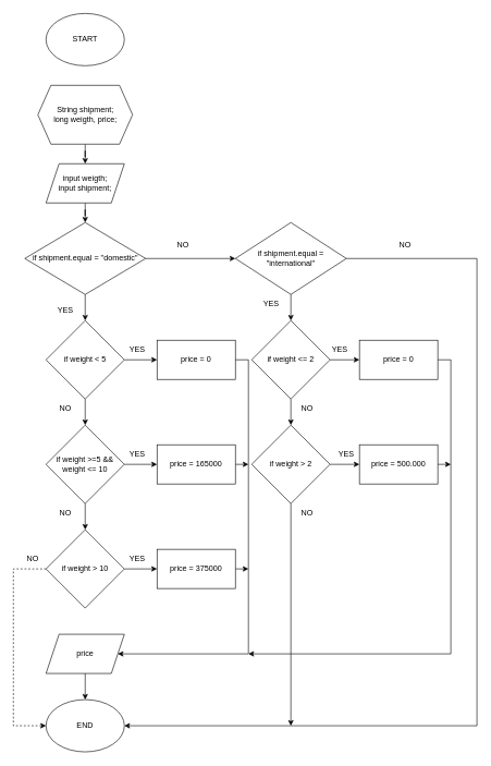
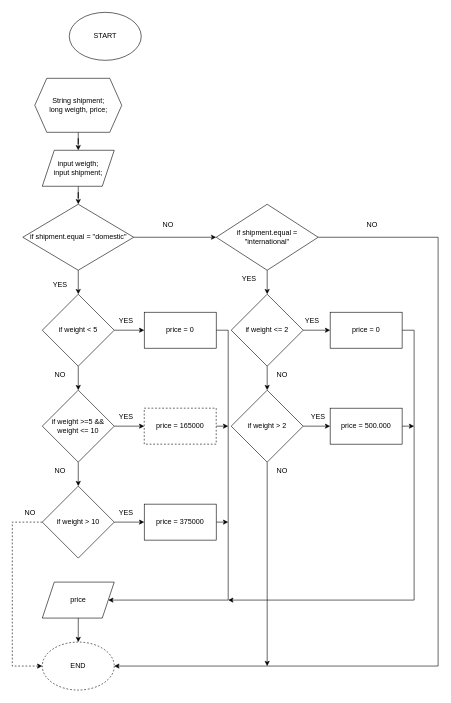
  <mxCell id="0" />
  <mxCell id="1" parent="0" />
- <mxCell id="2" value="START" style="ellipse;whiteSpace=wrap;html=1;" parent="1" vertex="1"><mxGeometry x="70" y="20" width="120" height="80" as="geometry" /></mxCell>
+ <mxCell id="2" value="START" style="ellipse;whiteSpace=wrap;html=1;" parent="1" vertex="1"><mxGeometry x="115" y="20" width="120" height="80" as="geometry" /></mxCell>
  <mxCell id="3" value="" style="edgeStyle=orthogonalEdgeStyle;rounded=0;orthogonalLoop=1;jettySize=auto;html=1;" parent="1" source="4" target="6" edge="1"><mxGeometry relative="1" as="geometry" /></mxCell>
  <mxCell id="4" value="String shipment;&lt;br&gt;long weigth, price;" style="shape=hexagon;perimeter=hexagonPerimeter2;whiteSpace=wrap;html=1;fixedSize=1;" parent="1" vertex="1"><mxGeometry x="57.5" y="130" width="145" height="90" as="geometry" /></mxCell>
  <mxCell id="5" value="" style="edgeStyle=orthogonalEdgeStyle;rounded=0;orthogonalLoop=1;jettySize=auto;html=1;" parent="1" source="6" target="9" edge="1"><mxGeometry relative="1" as="geometry" /></mxCell>
  <mxCell id="6" value="input weigth;&lt;br&gt;input shipment;" style="shape=parallelogram;perimeter=parallelogramPerimeter;whiteSpace=wrap;html=1;fixedSize=1;" parent="1" vertex="1"><mxGeometry x="70" y="250" width="120" height="60" as="geometry" /></mxCell>
  <mxCell id="7" style="edgeStyle=orthogonalEdgeStyle;rounded=0;orthogonalLoop=1;jettySize=auto;html=1;entryX=0;entryY=0.5;entryDx=0;entryDy=0;" parent="1" source="9" target="12" edge="1"><mxGeometry relative="1" as="geometry" /></mxCell>
  <mxCell id="8" style="edgeStyle=orthogonalEdgeStyle;rounded=0;orthogonalLoop=1;jettySize=auto;html=1;entryX=0.5;entryY=0;entryDx=0;entryDy=0;" parent="1" source="9" target="15" edge="1"><mxGeometry relative="1" as="geometry" /></mxCell>
  <mxCell id="9" value="if shipment.equal = &quot;domestic&quot;" style="rhombus;whiteSpace=wrap;html=1;" parent="1" vertex="1"><mxGeometry x="37.5" y="340" width="185" height="110" as="geometry" /></mxCell>
  <mxCell id="10" value="" style="edgeStyle=orthogonalEdgeStyle;rounded=0;orthogonalLoop=1;jettySize=auto;html=1;" parent="1" source="12" target="30" edge="1"><mxGeometry relative="1" as="geometry" /></mxCell>
  <mxCell id="11" style="edgeStyle=orthogonalEdgeStyle;rounded=0;orthogonalLoop=1;jettySize=auto;html=1;entryX=1;entryY=0.5;entryDx=0;entryDy=0;" parent="1" source="12" target="40" edge="1"><mxGeometry relative="1" as="geometry"><mxPoint x="445" y="1000" as="targetPoint" /><Array as="points"><mxPoint x="730" y="395" /><mxPoint x="730" y="1110" /></Array></mxGeometry></mxCell>
  <mxCell id="12" value="if shipment.equal = &quot;international&quot;" style="rhombus;whiteSpace=wrap;html=1;" parent="1" vertex="1"><mxGeometry x="360" y="340" width="170" height="110" as="geometry" /></mxCell>
  <mxCell id="13" value="" style="edgeStyle=orthogonalEdgeStyle;rounded=0;orthogonalLoop=1;jettySize=auto;html=1;" parent="1" source="15" target="17" edge="1"><mxGeometry relative="1" as="geometry" /></mxCell>
  <mxCell id="14" value="" style="edgeStyle=orthogonalEdgeStyle;rounded=0;orthogonalLoop=1;jettySize=auto;html=1;" parent="1" source="15" target="20" edge="1"><mxGeometry relative="1" as="geometry" /></mxCell>
  <mxCell id="15" value="if weight &amp;lt; 5" style="rhombus;whiteSpace=wrap;html=1;" parent="1" vertex="1"><mxGeometry x="70" y="490" width="120" height="120" as="geometry" /></mxCell>
  <mxCell id="16" style="edgeStyle=orthogonalEdgeStyle;rounded=0;orthogonalLoop=1;jettySize=auto;html=1;entryX=1;entryY=0.5;entryDx=0;entryDy=0;" edge="1" parent="1" source="17" target="39"><mxGeometry relative="1" as="geometry"><mxPoint x="400" y="1000" as="targetPoint" /><Array as="points"><mxPoint x="380" y="550" /><mxPoint x="380" y="1000" /></Array></mxGeometry></mxCell>
  <mxCell id="17" value="price = 0" style="rounded=0;whiteSpace=wrap;html=1;" parent="1" vertex="1"><mxGeometry x="240" y="520" width="120" height="60" as="geometry" /></mxCell>
  <mxCell id="18" value="" style="edgeStyle=orthogonalEdgeStyle;rounded=0;orthogonalLoop=1;jettySize=auto;html=1;" parent="1" source="20" target="22" edge="1"><mxGeometry relative="1" as="geometry" /></mxCell>
  <mxCell id="19" value="" style="edgeStyle=orthogonalEdgeStyle;rounded=0;orthogonalLoop=1;jettySize=auto;html=1;" parent="1" source="20" target="25" edge="1"><mxGeometry relative="1" as="geometry" /></mxCell>
  <mxCell id="20" value="if weight &amp;gt;=5 &amp;amp;&amp;amp; weight &amp;lt;= 10" style="rhombus;whiteSpace=wrap;html=1;" parent="1" vertex="1"><mxGeometry x="70" y="650" width="120" height="120" as="geometry" /></mxCell>
  <mxCell id="21" style="edgeStyle=orthogonalEdgeStyle;rounded=0;orthogonalLoop=1;jettySize=auto;html=1;" edge="1" parent="1" source="22"><mxGeometry relative="1" as="geometry"><mxPoint x="380" y="710" as="targetPoint" /></mxGeometry></mxCell>
- <mxCell id="22" value="price = 165000" style="rounded=0;whiteSpace=wrap;html=1;" parent="1" vertex="1"><mxGeometry x="240" y="680" width="120" height="60" as="geometry" /></mxCell>
+ <mxCell id="22" value="price = 165000" style="rounded=0;whiteSpace=wrap;html=1;dashed=1;" parent="1" vertex="1"><mxGeometry x="240" y="680" width="120" height="60" as="geometry" /></mxCell>
  <mxCell id="23" value="" style="edgeStyle=orthogonalEdgeStyle;rounded=0;orthogonalLoop=1;jettySize=auto;html=1;" parent="1" source="25" target="27" edge="1"><mxGeometry relative="1" as="geometry" /></mxCell>
  <mxCell id="24" value="" style="edgeStyle=orthogonalEdgeStyle;rounded=0;orthogonalLoop=1;jettySize=auto;html=1;entryX=0;entryY=0.5;entryDx=0;entryDy=0;dashed=1;" parent="1" source="25" target="40" edge="1"><mxGeometry relative="1" as="geometry"><Array as="points"><mxPoint x="20" y="870" /><mxPoint x="20" y="1110" /></Array></mxGeometry></mxCell>
  <mxCell id="25" value="if weight &amp;gt; 10" style="rhombus;whiteSpace=wrap;html=1;" parent="1" vertex="1"><mxGeometry x="70" y="810" width="120" height="120" as="geometry" /></mxCell>
  <mxCell id="26" style="edgeStyle=orthogonalEdgeStyle;rounded=0;orthogonalLoop=1;jettySize=auto;html=1;exitX=1;exitY=0.5;exitDx=0;exitDy=0;" edge="1" parent="1" source="27"><mxGeometry relative="1" as="geometry"><mxPoint x="380" y="870" as="targetPoint" /></mxGeometry></mxCell>
  <mxCell id="27" value="price = 375000" style="rounded=0;whiteSpace=wrap;html=1;" parent="1" vertex="1"><mxGeometry x="240" y="840" width="120" height="60" as="geometry" /></mxCell>
  <mxCell id="28" value="" style="edgeStyle=orthogonalEdgeStyle;rounded=0;orthogonalLoop=1;jettySize=auto;html=1;" parent="1" source="30" target="33" edge="1"><mxGeometry relative="1" as="geometry" /></mxCell>
  <mxCell id="29" value="" style="edgeStyle=orthogonalEdgeStyle;rounded=0;orthogonalLoop=1;jettySize=auto;html=1;" parent="1" source="30" target="35" edge="1"><mxGeometry relative="1" as="geometry" /></mxCell>
  <mxCell id="30" value="if weight &amp;lt;= 2" style="rhombus;whiteSpace=wrap;html=1;" parent="1" vertex="1"><mxGeometry x="385" y="490" width="120" height="120" as="geometry" /></mxCell>
  <mxCell id="31" value="" style="edgeStyle=orthogonalEdgeStyle;rounded=0;orthogonalLoop=1;jettySize=auto;html=1;" parent="1" source="33" target="37" edge="1"><mxGeometry relative="1" as="geometry" /></mxCell>
  <mxCell id="32" style="edgeStyle=orthogonalEdgeStyle;rounded=0;orthogonalLoop=1;jettySize=auto;html=1;" parent="1" source="33" edge="1"><mxGeometry relative="1" as="geometry"><Array as="points"><mxPoint x="445" y="1000" /></Array><mxPoint x="445" y="1110" as="targetPoint" /></mxGeometry></mxCell>
  <mxCell id="33" value="if weight &amp;gt; 2" style="rhombus;whiteSpace=wrap;html=1;" parent="1" vertex="1"><mxGeometry x="385" y="650" width="120" height="120" as="geometry" /></mxCell>
  <mxCell id="34" style="edgeStyle=orthogonalEdgeStyle;rounded=0;orthogonalLoop=1;jettySize=auto;html=1;exitX=1;exitY=0.5;exitDx=0;exitDy=0;" edge="1" parent="1" source="35"><mxGeometry relative="1" as="geometry"><mxPoint x="380" y="1000" as="targetPoint" /><Array as="points"><mxPoint x="690" y="550" /><mxPoint x="690" y="1000" /></Array></mxGeometry></mxCell>
  <mxCell id="35" value="price = 0" style="rounded=0;whiteSpace=wrap;html=1;" parent="1" vertex="1"><mxGeometry x="550" y="520" width="120" height="60" as="geometry" /></mxCell>
  <mxCell id="36" style="edgeStyle=orthogonalEdgeStyle;rounded=0;orthogonalLoop=1;jettySize=auto;html=1;exitX=1;exitY=0.5;exitDx=0;exitDy=0;" edge="1" parent="1" source="37"><mxGeometry relative="1" as="geometry"><mxPoint x="690" y="710" as="targetPoint" /></mxGeometry></mxCell>
  <mxCell id="37" value="price = 500.000" style="rounded=0;whiteSpace=wrap;html=1;" parent="1" vertex="1"><mxGeometry x="550" y="680" width="120" height="60" as="geometry" /></mxCell>
  <mxCell id="38" value="" style="edgeStyle=orthogonalEdgeStyle;rounded=0;orthogonalLoop=1;jettySize=auto;html=1;" parent="1" source="39" target="40" edge="1"><mxGeometry relative="1" as="geometry" /></mxCell>
  <mxCell id="39" value="price" style="shape=parallelogram;perimeter=parallelogramPerimeter;whiteSpace=wrap;html=1;fixedSize=1;" parent="1" vertex="1"><mxGeometry x="70" y="970" width="120" height="60" as="geometry" /></mxCell>
- <mxCell id="40" value="END" style="ellipse;whiteSpace=wrap;html=1;" parent="1" vertex="1"><mxGeometry x="70" y="1070" width="120" height="80" as="geometry" /></mxCell>
+ <mxCell id="40" value="END" style="ellipse;whiteSpace=wrap;html=1;dashed=1;" parent="1" vertex="1"><mxGeometry x="70" y="1070" width="120" height="80" as="geometry" /></mxCell>
  <mxCell id="41" value="NO" style="text;html=1;strokeColor=none;fillColor=none;align=center;verticalAlign=middle;whiteSpace=wrap;rounded=0;" vertex="1" parent="1"><mxGeometry x="250" y="360" width="60" height="30" as="geometry" /></mxCell>
  <mxCell id="42" value="YES&lt;span style=&quot;color: rgba(0, 0, 0, 0); font-family: monospace; font-size: 0px; text-align: start;&quot;&gt;%3CmxGraphModel%3E%3Croot%3E%3CmxCell%20id%3D%220%22%2F%3E%3CmxCell%20id%3D%221%22%20parent%3D%220%22%2F%3E%3CmxCell%20id%3D%222%22%20value%3D%22NO%22%20style%3D%22text%3Bhtml%3D1%3BstrokeColor%3Dnone%3BfillColor%3Dnone%3Balign%3Dcenter%3BverticalAlign%3Dmiddle%3BwhiteSpace%3Dwrap%3Brounded%3D0%3B%22%20vertex%3D%221%22%20parent%3D%221%22%3E%3CmxGeometry%20x%3D%22320%22%20y%3D%22360%22%20width%3D%2260%22%20height%3D%2230%22%20as%3D%22geometry%22%2F%3E%3C%2FmxCell%3E%3C%2Froot%3E%3C%2FmxGraphModel%3E&lt;/span&gt;" style="text;html=1;strokeColor=none;fillColor=none;align=center;verticalAlign=middle;whiteSpace=wrap;rounded=0;" vertex="1" parent="1"><mxGeometry x="180" y="680" width="60" height="30" as="geometry" /></mxCell>
  <mxCell id="43" value="YES&lt;span style=&quot;color: rgba(0, 0, 0, 0); font-family: monospace; font-size: 0px; text-align: start;&quot;&gt;%3CmxGraphModel%3E%3Croot%3E%3CmxCell%20id%3D%220%22%2F%3E%3CmxCell%20id%3D%221%22%20parent%3D%220%22%2F%3E%3CmxCell%20id%3D%222%22%20value%3D%22NO%22%20style%3D%22text%3Bhtml%3D1%3BstrokeColor%3Dnone%3BfillColor%3Dnone%3Balign%3Dcenter%3BverticalAlign%3Dmiddle%3BwhiteSpace%3Dwrap%3Brounded%3D0%3B%22%20vertex%3D%221%22%20parent%3D%221%22%3E%3CmxGeometry%20x%3D%22320%22%20y%3D%22360%22%20width%3D%2260%22%20height%3D%2230%22%20as%3D%22geometry%22%2F%3E%3C%2FmxCell%3E%3C%2Froot%3E%3C%2FmxGraphModel%3E&lt;/span&gt;" style="text;html=1;strokeColor=none;fillColor=none;align=center;verticalAlign=middle;whiteSpace=wrap;rounded=0;" vertex="1" parent="1"><mxGeometry x="70" y="460" width="60" height="30" as="geometry" /></mxCell>
  <mxCell id="44" value="YES&lt;span style=&quot;color: rgba(0, 0, 0, 0); font-family: monospace; font-size: 0px; text-align: start;&quot;&gt;%3CmxGraphModel%3E%3Croot%3E%3CmxCell%20id%3D%220%22%2F%3E%3CmxCell%20id%3D%221%22%20parent%3D%220%22%2F%3E%3CmxCell%20id%3D%222%22%20value%3D%22NO%22%20style%3D%22text%3Bhtml%3D1%3BstrokeColor%3Dnone%3BfillColor%3Dnone%3Balign%3Dcenter%3BverticalAlign%3Dmiddle%3BwhiteSpace%3Dwrap%3Brounded%3D0%3B%22%20vertex%3D%221%22%20parent%3D%221%22%3E%3CmxGeometry%20x%3D%22320%22%20y%3D%22360%22%20width%3D%2260%22%20height%3D%2230%22%20as%3D%22geometry%22%2F%3E%3C%2FmxCell%3E%3C%2Froot%3E%3C%2FmxGraphModel%3E&lt;/span&gt;" style="text;html=1;strokeColor=none;fillColor=none;align=center;verticalAlign=middle;whiteSpace=wrap;rounded=0;" vertex="1" parent="1"><mxGeometry x="180" y="520" width="60" height="30" as="geometry" /></mxCell>
  <mxCell id="45" value="YES&lt;span style=&quot;color: rgba(0, 0, 0, 0); font-family: monospace; font-size: 0px; text-align: start;&quot;&gt;%3CmxGraphModel%3E%3Croot%3E%3CmxCell%20id%3D%220%22%2F%3E%3CmxCell%20id%3D%221%22%20parent%3D%220%22%2F%3E%3CmxCell%20id%3D%222%22%20value%3D%22NO%22%20style%3D%22text%3Bhtml%3D1%3BstrokeColor%3Dnone%3BfillColor%3Dnone%3Balign%3Dcenter%3BverticalAlign%3Dmiddle%3BwhiteSpace%3Dwrap%3Brounded%3D0%3B%22%20vertex%3D%221%22%20parent%3D%221%22%3E%3CmxGeometry%20x%3D%22320%22%20y%3D%22360%22%20width%3D%2260%22%20height%3D%2230%22%20as%3D%22geometry%22%2F%3E%3C%2FmxCell%3E%3C%2Froot%3E%3C%2FmxGraphModel%3E&lt;/span&gt;" style="text;html=1;strokeColor=none;fillColor=none;align=center;verticalAlign=middle;whiteSpace=wrap;rounded=0;" vertex="1" parent="1"><mxGeometry x="180" y="840" width="60" height="30" as="geometry" /></mxCell>
  <mxCell id="46" value="NO" style="text;html=1;strokeColor=none;fillColor=none;align=center;verticalAlign=middle;whiteSpace=wrap;rounded=0;" vertex="1" parent="1"><mxGeometry x="70" y="610" width="60" height="30" as="geometry" /></mxCell>
  <mxCell id="47" value="NO" style="text;html=1;strokeColor=none;fillColor=none;align=center;verticalAlign=middle;whiteSpace=wrap;rounded=0;" vertex="1" parent="1"><mxGeometry x="70" y="770" width="60" height="30" as="geometry" /></mxCell>
  <mxCell id="48" value="YES&lt;span style=&quot;color: rgba(0, 0, 0, 0); font-family: monospace; font-size: 0px; text-align: start;&quot;&gt;%3CmxGraphModel%3E%3Croot%3E%3CmxCell%20id%3D%220%22%2F%3E%3CmxCell%20id%3D%221%22%20parent%3D%220%22%2F%3E%3CmxCell%20id%3D%222%22%20value%3D%22NO%22%20style%3D%22text%3Bhtml%3D1%3BstrokeColor%3Dnone%3BfillColor%3Dnone%3Balign%3Dcenter%3BverticalAlign%3Dmiddle%3BwhiteSpace%3Dwrap%3Brounded%3D0%3B%22%20vertex%3D%221%22%20parent%3D%221%22%3E%3CmxGeometry%20x%3D%22320%22%20y%3D%22360%22%20width%3D%2260%22%20height%3D%2230%22%20as%3D%22geometry%22%2F%3E%3C%2FmxCell%3E%3C%2Froot%3E%3C%2FmxGraphModel%3E&lt;/span&gt;" style="text;html=1;strokeColor=none;fillColor=none;align=center;verticalAlign=middle;whiteSpace=wrap;rounded=0;" vertex="1" parent="1"><mxGeometry x="385" y="450" width="60" height="30" as="geometry" /></mxCell>
  <mxCell id="49" value="NO" style="text;html=1;strokeColor=none;fillColor=none;align=center;verticalAlign=middle;whiteSpace=wrap;rounded=0;" vertex="1" parent="1"><mxGeometry x="590" y="360" width="60" height="30" as="geometry" /></mxCell>
  <mxCell id="50" value="NO" style="text;html=1;strokeColor=none;fillColor=none;align=center;verticalAlign=middle;whiteSpace=wrap;rounded=0;" vertex="1" parent="1"><mxGeometry x="20" y="840" width="60" height="30" as="geometry" /></mxCell>
  <mxCell id="51" value="YES&lt;span style=&quot;color: rgba(0, 0, 0, 0); font-family: monospace; font-size: 0px; text-align: start;&quot;&gt;%3CmxGraphModel%3E%3Croot%3E%3CmxCell%20id%3D%220%22%2F%3E%3CmxCell%20id%3D%221%22%20parent%3D%220%22%2F%3E%3CmxCell%20id%3D%222%22%20value%3D%22NO%22%20style%3D%22text%3Bhtml%3D1%3BstrokeColor%3Dnone%3BfillColor%3Dnone%3Balign%3Dcenter%3BverticalAlign%3Dmiddle%3BwhiteSpace%3Dwrap%3Brounded%3D0%3B%22%20vertex%3D%221%22%20parent%3D%221%22%3E%3CmxGeometry%20x%3D%22320%22%20y%3D%22360%22%20width%3D%2260%22%20height%3D%2230%22%20as%3D%22geometry%22%2F%3E%3C%2FmxCell%3E%3C%2Froot%3E%3C%2FmxGraphModel%3E&lt;/span&gt;" style="text;html=1;strokeColor=none;fillColor=none;align=center;verticalAlign=middle;whiteSpace=wrap;rounded=0;" vertex="1" parent="1"><mxGeometry x="490" y="520" width="60" height="30" as="geometry" /></mxCell>
  <mxCell id="52" value="YES&lt;span style=&quot;color: rgba(0, 0, 0, 0); font-family: monospace; font-size: 0px; text-align: start;&quot;&gt;%3CmxGraphModel%3E%3Croot%3E%3CmxCell%20id%3D%220%22%2F%3E%3CmxCell%20id%3D%221%22%20parent%3D%220%22%2F%3E%3CmxCell%20id%3D%222%22%20value%3D%22NO%22%20style%3D%22text%3Bhtml%3D1%3BstrokeColor%3Dnone%3BfillColor%3Dnone%3Balign%3Dcenter%3BverticalAlign%3Dmiddle%3BwhiteSpace%3Dwrap%3Brounded%3D0%3B%22%20vertex%3D%221%22%20parent%3D%221%22%3E%3CmxGeometry%20x%3D%22320%22%20y%3D%22360%22%20width%3D%2260%22%20height%3D%2230%22%20as%3D%22geometry%22%2F%3E%3C%2FmxCell%3E%3C%2Froot%3E%3C%2FmxGraphModel%3E&lt;/span&gt;" style="text;html=1;strokeColor=none;fillColor=none;align=center;verticalAlign=middle;whiteSpace=wrap;rounded=0;" vertex="1" parent="1"><mxGeometry x="500" y="680" width="60" height="30" as="geometry" /></mxCell>
  <mxCell id="53" value="NO" style="text;html=1;strokeColor=none;fillColor=none;align=center;verticalAlign=middle;whiteSpace=wrap;rounded=0;" vertex="1" parent="1"><mxGeometry x="440" y="610" width="60" height="30" as="geometry" /></mxCell>
  <mxCell id="54" value="NO" style="text;html=1;strokeColor=none;fillColor=none;align=center;verticalAlign=middle;whiteSpace=wrap;rounded=0;" vertex="1" parent="1"><mxGeometry x="440" y="770" width="60" height="30" as="geometry" /></mxCell>
